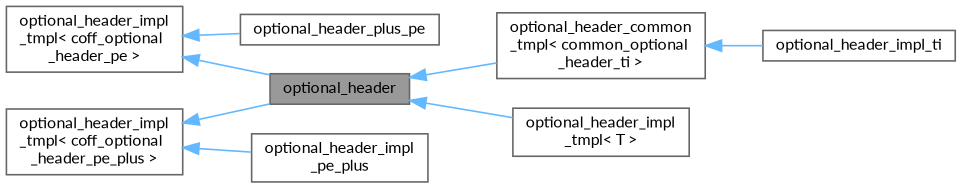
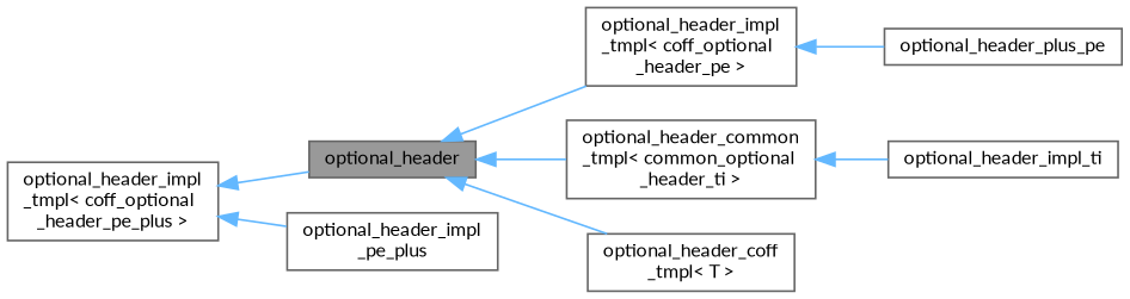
  digraph {
    fontname=Lato
    rankdir=LR
    node [color=gray40 fillcolor=white fontname=Lato fontsize=10 shape=box style=filled]
    edge [color=steelblue1 dir=back fontname=Lato fontsize=10 labelfontname=Helvetica labelfontsize=10 style=solid]
    n1 [fillcolor=grey60 fontcolor=black height=0.2 label=optional_header width=0.4]
    n2 [height=0.2 label="optional_header_impl\l_tmpl\< coff_optional\l_header_pe \>" width=0.4]
    n3 [height=0.2 label="optional_header_common\l_tmpl\< common_optional\l_header_ti \>" width=0.4]
-   n4 [height=0.2 label="optional_header_impl\l_tmpl\< T \>" width=0.4]
+   n4 [height=0.2 label="optional_header_coff\l_tmpl\< T \>" width=0.4]
    n5 [height=0.2 label=optional_header_plus_pe width=0.4]
    n6 [height=0.2 label="optional_header_impl\l_tmpl\< coff_optional\l_header_pe_plus \>" width=0.4]
    n7 [height=0.2 label="optional_header_impl\l_pe_plus" width=0.4]
    n8 [height=0.2 label=optional_header_impl_ti width=0.4]
-   n2 -> n1
+   n1 -> n2
    n1 -> n3
    n1 -> n4
    n2 -> n5
    n3 -> n8
    n6 -> n1
    n6 -> n7
  }
